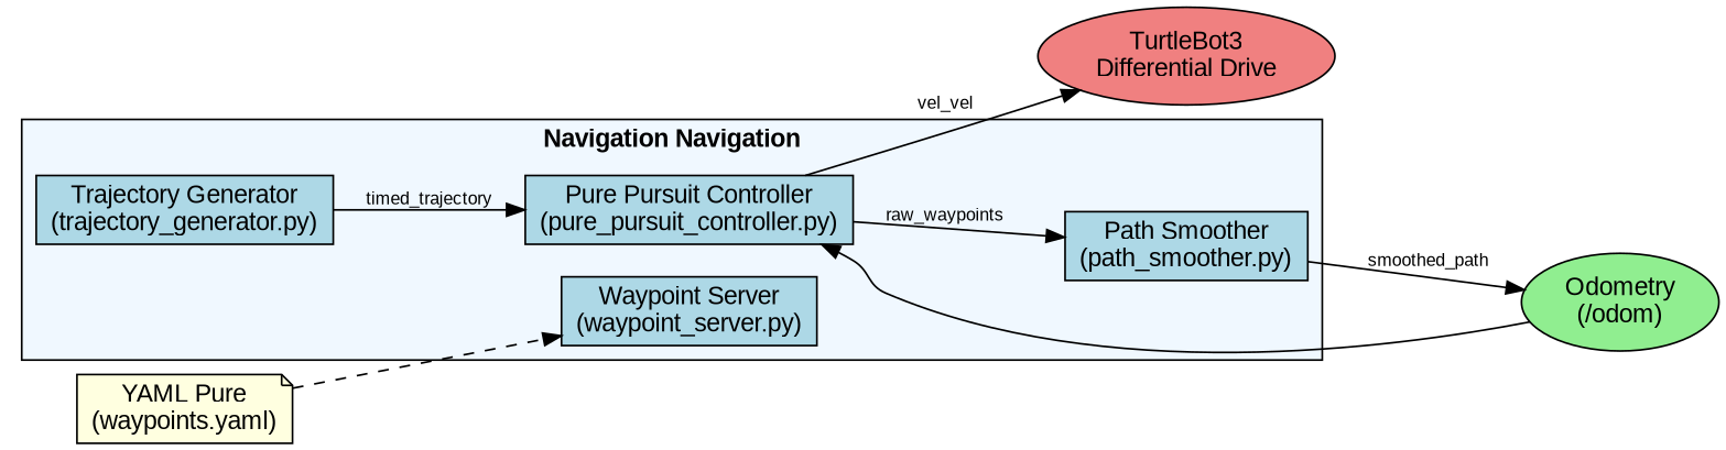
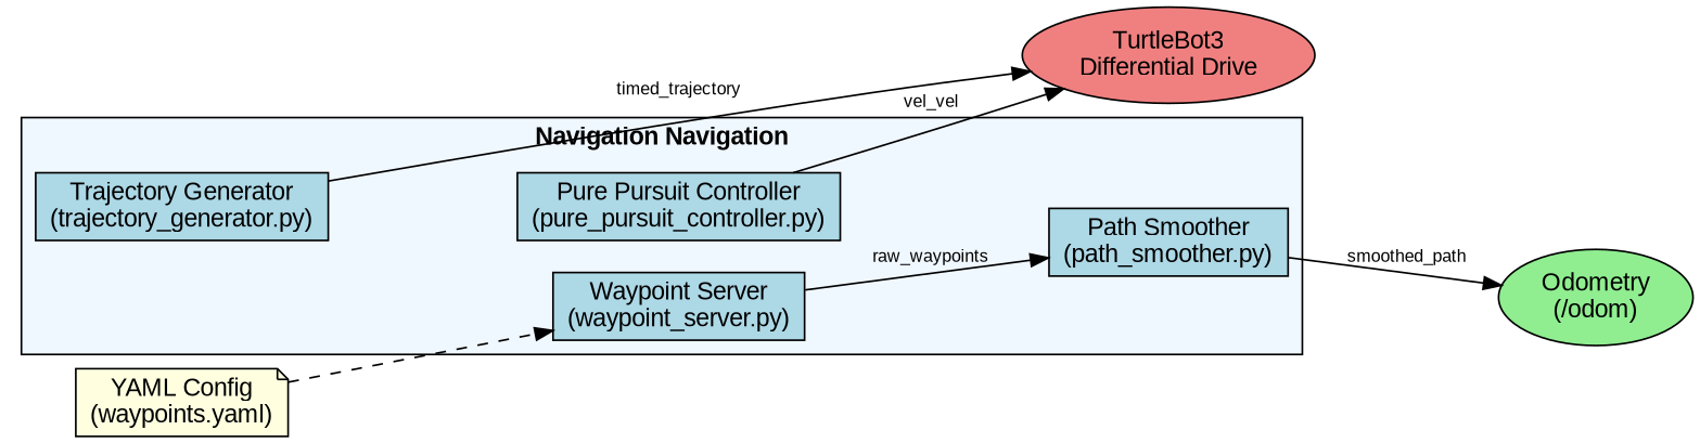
  digraph {
    rankdir=LR
    node [fillcolor=lightblue fontname=Arial shape=box style=filled]
    edge [fontname=Arial fontsize=10]
    n1 [label="Waypoint Server\n(waypoint_server.py)"]
    n2 [label="Path Smoother\n(path_smoother.py)"]
    n3 [label="Trajectory Generator\n(trajectory_generator.py)"]
    n4 [label="Pure Pursuit Controller\n(pure_pursuit_controller.py)"]
    n5 [fillcolor=lightgreen label="Odometry\n(/odom)" shape=oval]
    n6 [fillcolor=lightcoral label="TurtleBot3\nDifferential Drive" shape=oval]
-   n7 [fillcolor=lightyellow label="YAML Pure\n(waypoints.yaml)" shape=note]
+   n7 [fillcolor=lightyellow label="YAML Config\n(waypoints.yaml)" shape=note]
    subgraph cluster_1 {
      fillcolor=aliceblue
      fontname="Arial Bold"
      label="Navigation Navigation"
      style=filled
      n1
      n2
      n3
      n4
    }
-   n4 -> n2 [label=raw_waypoints]
+   n1 -> n2 [label=raw_waypoints]
    n2 -> n5 [label=smoothed_path]
-   n3 -> n4 [label=timed_trajectory]
+   n3 -> n6 [label=timed_trajectory]
    n4 -> n6 [label=vel_vel]
-   n5 -> n4
    n7 -> n1 [style=dashed]
  }
